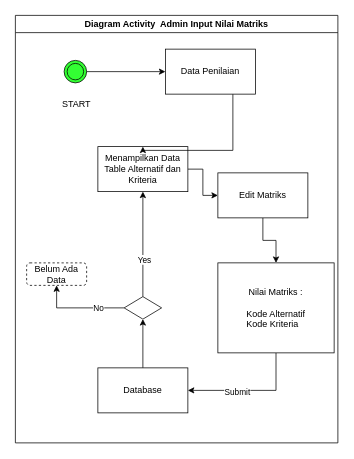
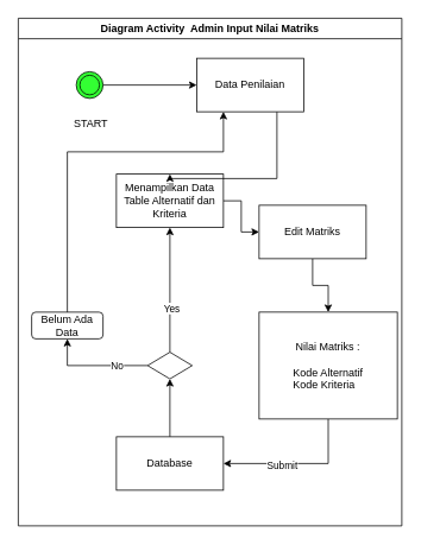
  <mxCell id="0" />
  <mxCell id="1" parent="0" />
  <mxCell id="2" value="Diagram Activity&amp;nbsp; Admin Input Nilai Matriks" style="swimlane;whiteSpace=wrap;html=1;" vertex="1" parent="1"><mxGeometry x="20" width="430" height="570" as="geometry" y="20" /></mxCell>
  <mxCell id="3" style="edgeStyle=orthogonalEdgeStyle;rounded=0;orthogonalLoop=1;jettySize=auto;html=1;entryX=0;entryY=0.5;entryDx=0;entryDy=0;" edge="1" parent="2" source="4" target="10"><mxGeometry relative="1" as="geometry" /></mxCell>
  <mxCell id="4" value="Menampilkan Data Table Alternatif dan Kriteria" style="rounded=0;whiteSpace=wrap;html=1;" vertex="1" parent="2"><mxGeometry x="110" y="175" width="120" height="60" as="geometry" /></mxCell>
  <mxCell id="5" style="edgeStyle=orthogonalEdgeStyle;rounded=0;orthogonalLoop=1;jettySize=auto;html=1;entryX=0.5;entryY=1;entryDx=0;entryDy=0;" edge="1" parent="2" source="6" target="20"><mxGeometry relative="1" as="geometry" /></mxCell>
  <mxCell id="6" value="Database" style="rounded=0;whiteSpace=wrap;html=1;" vertex="1" parent="2"><mxGeometry x="110" y="470" width="120" height="60" as="geometry" /></mxCell>
  <mxCell id="7" style="edgeStyle=orthogonalEdgeStyle;rounded=0;orthogonalLoop=1;jettySize=auto;html=1;entryX=0.5;entryY=0;entryDx=0;entryDy=0;exitX=0.75;exitY=1;exitDx=0;exitDy=0;" edge="1" parent="2" source="8" target="4"><mxGeometry relative="1" as="geometry"><Array as="points"><mxPoint x="290" y="180" /><mxPoint x="170" y="180" /></Array></mxGeometry></mxCell>
  <mxCell id="8" value="Data Penilaian" style="rounded=0;whiteSpace=wrap;html=1;" vertex="1" parent="2"><mxGeometry x="200" y="45" width="120" height="60" as="geometry" /></mxCell>
  <mxCell id="9" style="edgeStyle=orthogonalEdgeStyle;rounded=0;orthogonalLoop=1;jettySize=auto;html=1;entryX=0.5;entryY=0;entryDx=0;entryDy=0;" edge="1" parent="2" source="10" target="13"><mxGeometry relative="1" as="geometry" /></mxCell>
  <mxCell id="10" value="Edit Matriks" style="rounded=0;whiteSpace=wrap;html=1;" vertex="1" parent="2"><mxGeometry x="270" y="210" width="120" height="60" as="geometry" /></mxCell>
  <mxCell id="11" style="edgeStyle=orthogonalEdgeStyle;rounded=0;orthogonalLoop=1;jettySize=auto;html=1;entryX=1;entryY=0.5;entryDx=0;entryDy=0;exitX=0.5;exitY=1;exitDx=0;exitDy=0;" edge="1" parent="2" source="13" target="6"><mxGeometry relative="1" as="geometry" /></mxCell>
  <mxCell id="12" value="Submit" style="edgeLabel;html=1;align=center;verticalAlign=middle;resizable=0;points=[];" vertex="1" connectable="0" parent="11"><mxGeometry x="0.217" y="2" relative="1" as="geometry"><mxPoint as="offset" /></mxGeometry></mxCell>
  <mxCell id="13" value="&lt;span style=&quot;text-align: left;&quot;&gt;Nilai Matriks :&lt;/span&gt;&lt;div style=&quot;text-align: left;&quot;&gt;&lt;br&gt;&lt;/div&gt;&lt;span style=&quot;color: light-dark(rgb(0, 0, 0), rgb(255, 255, 255)); background-color: transparent;&quot;&gt;&lt;div style=&quot;text-align: left;&quot;&gt;&lt;span style=&quot;background-color: transparent; color: light-dark(rgb(0, 0, 0), rgb(255, 255, 255));&quot;&gt;Kode Alternatif&lt;/span&gt;&lt;/div&gt;&lt;/span&gt;&lt;span style=&quot;color: light-dark(rgb(0, 0, 0), rgb(255, 255, 255)); background-color: transparent;&quot;&gt;&lt;div style=&quot;text-align: left;&quot;&gt;Kode Kriteria&lt;/div&gt;&lt;/span&gt;" style="rounded=0;whiteSpace=wrap;html=1;" vertex="1" parent="2"><mxGeometry x="270" y="330" width="155" height="120" as="geometry" /></mxCell>
  <mxCell id="14" value="&lt;span style=&quot;white-space: pre;&quot;&gt;&#09;&lt;span style=&quot;white-space: pre;&quot;&gt;&#09;&lt;/span&gt;&lt;/span&gt;&lt;div&gt;&lt;br&gt;&lt;/div&gt;&lt;div&gt;&lt;br&gt;&lt;/div&gt;&lt;div&gt;&lt;br&gt;&lt;/div&gt;&lt;div&gt;&lt;br&gt;&lt;/div&gt;&lt;div&gt;&lt;br&gt;&lt;/div&gt;&lt;div&gt;&amp;nbsp;START&lt;/div&gt;" style="ellipse;shape=doubleEllipse;whiteSpace=wrap;html=1;aspect=fixed;fillColor=light-dark(#33FF33,var(--ge-dark-color, #121212));" vertex="1" parent="2"><mxGeometry x="65" y="60" width="30" height="30" as="geometry" /></mxCell>
  <mxCell id="15" style="edgeStyle=orthogonalEdgeStyle;rounded=0;orthogonalLoop=1;jettySize=auto;html=1;entryX=0;entryY=0.5;entryDx=0;entryDy=0;" edge="1" parent="2" source="14" target="8"><mxGeometry relative="1" as="geometry" /></mxCell>
  <mxCell id="16" style="edgeStyle=orthogonalEdgeStyle;rounded=0;orthogonalLoop=1;jettySize=auto;html=1;entryX=0.5;entryY=1;entryDx=0;entryDy=0;" edge="1" parent="2" source="20" target="22"><mxGeometry relative="1" as="geometry" /></mxCell>
  <mxCell id="17" value="No" style="edgeLabel;html=1;align=center;verticalAlign=middle;resizable=0;points=[];" vertex="1" connectable="0" parent="16"><mxGeometry x="-0.563" y="-3" relative="1" as="geometry"><mxPoint x="-9" y="3" as="offset" /></mxGeometry></mxCell>
  <mxCell id="18" style="edgeStyle=orthogonalEdgeStyle;rounded=0;orthogonalLoop=1;jettySize=auto;html=1;entryX=0.5;entryY=1;entryDx=0;entryDy=0;" edge="1" parent="2" source="20" target="4"><mxGeometry relative="1" as="geometry" /></mxCell>
  <mxCell id="19" value="Yes" style="edgeLabel;html=1;align=center;verticalAlign=middle;resizable=0;points=[];" vertex="1" connectable="0" parent="18"><mxGeometry x="-0.285" y="-1" relative="1" as="geometry"><mxPoint as="offset" /></mxGeometry></mxCell>
  <mxCell id="20" value="" style="rhombus;whiteSpace=wrap;html=1;" vertex="1" parent="2"><mxGeometry x="145" y="375" width="50" height="30" as="geometry" /></mxCell>
- <mxCell id="22" value="Belum Ada Data" style="rounded=1;whiteSpace=wrap;html=1;dashed=1;" vertex="1" parent="2"><mxGeometry x="15" y="330" width="80" height="30" as="geometry" /></mxCell>
+ <mxCell id="21" style="edgeStyle=orthogonalEdgeStyle;rounded=0;orthogonalLoop=1;jettySize=auto;html=1;entryX=0.25;entryY=1;entryDx=0;entryDy=0;" edge="1" parent="2" source="22" target="8"><mxGeometry relative="1" as="geometry"><Array as="points"><mxPoint x="55" y="150" /><mxPoint x="230" y="150" /></Array></mxGeometry></mxCell>
+ <mxCell id="22" value="Belum Ada Data" style="rounded=1;whiteSpace=wrap;html=1;" vertex="1" parent="2"><mxGeometry x="15" y="330" width="80" height="30" as="geometry" /></mxCell>
